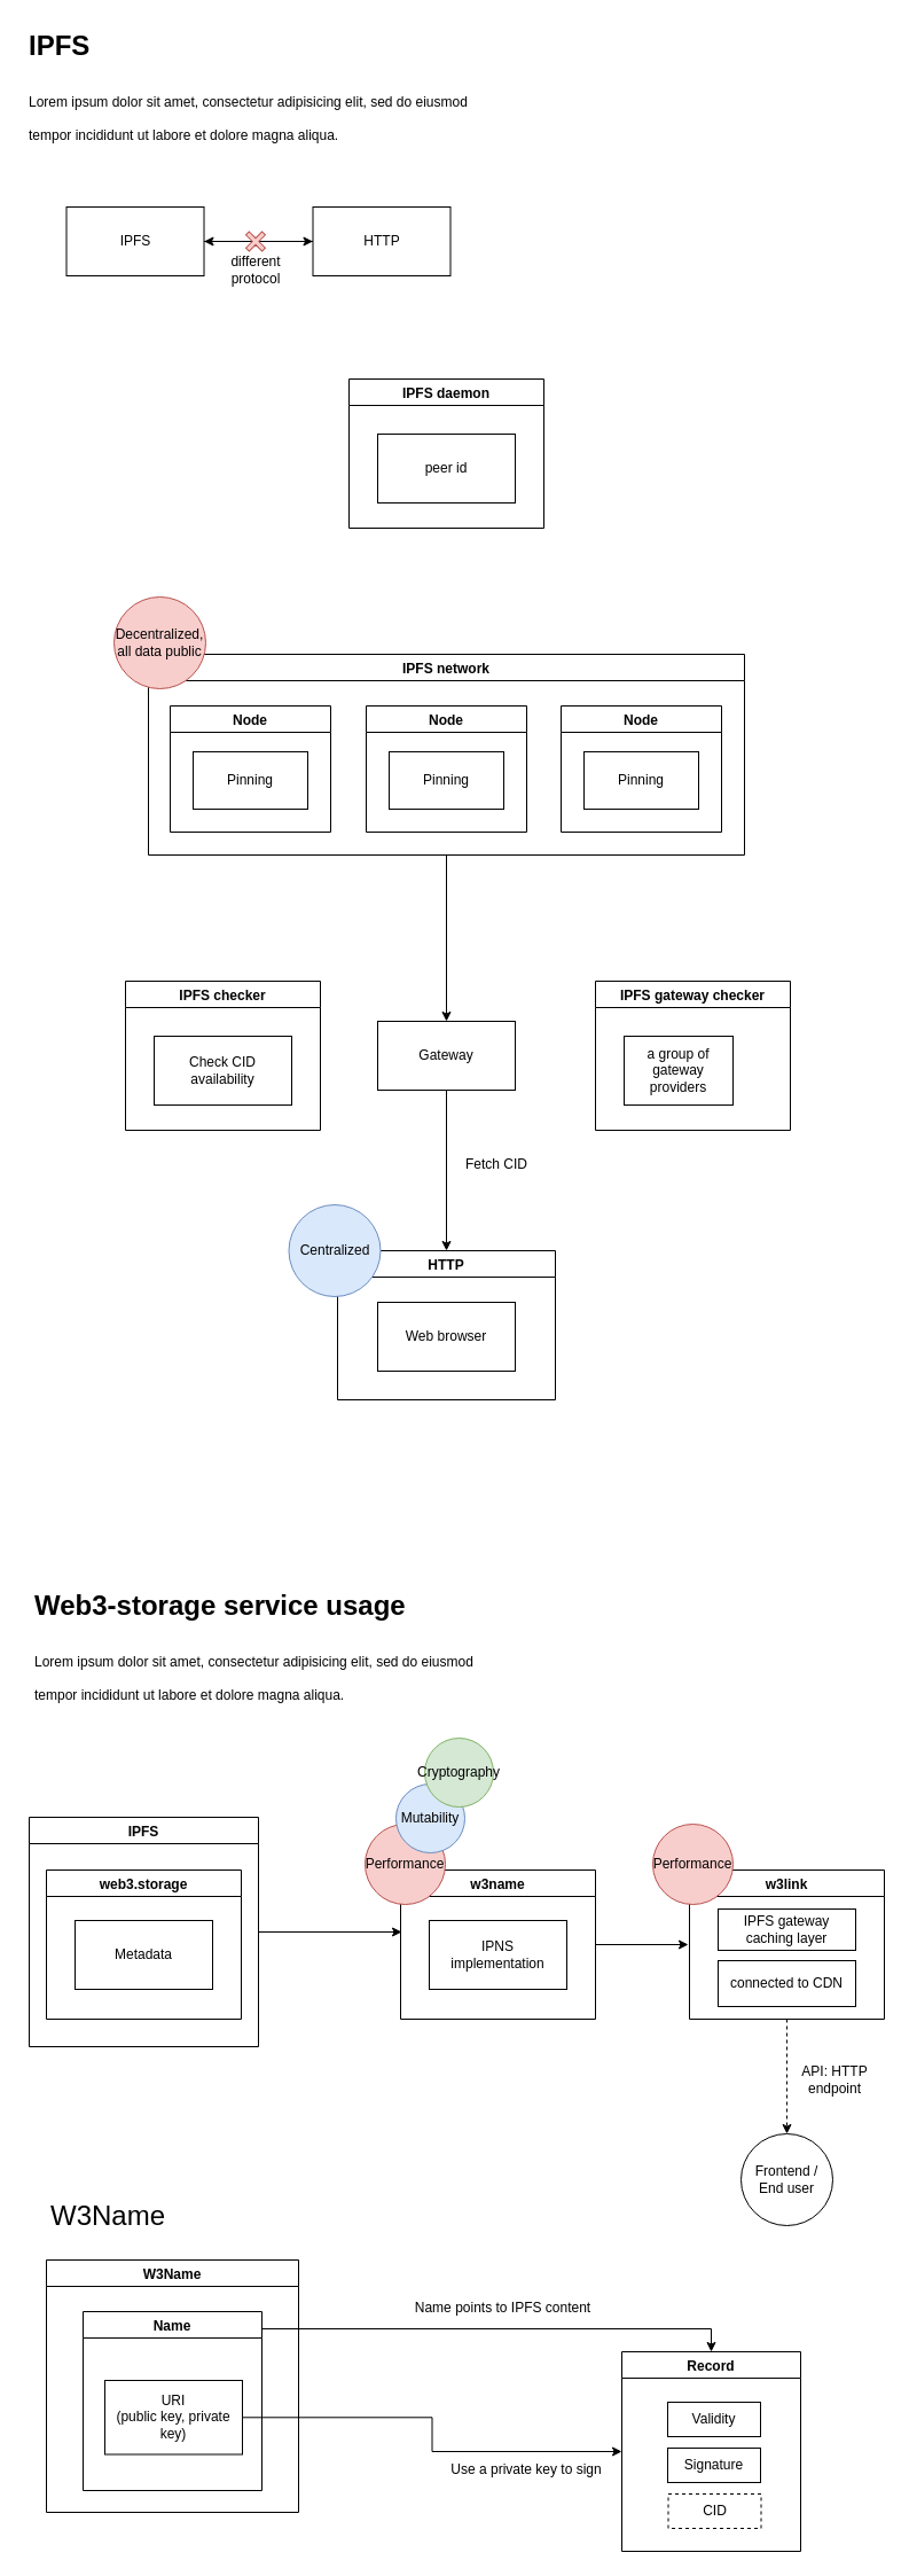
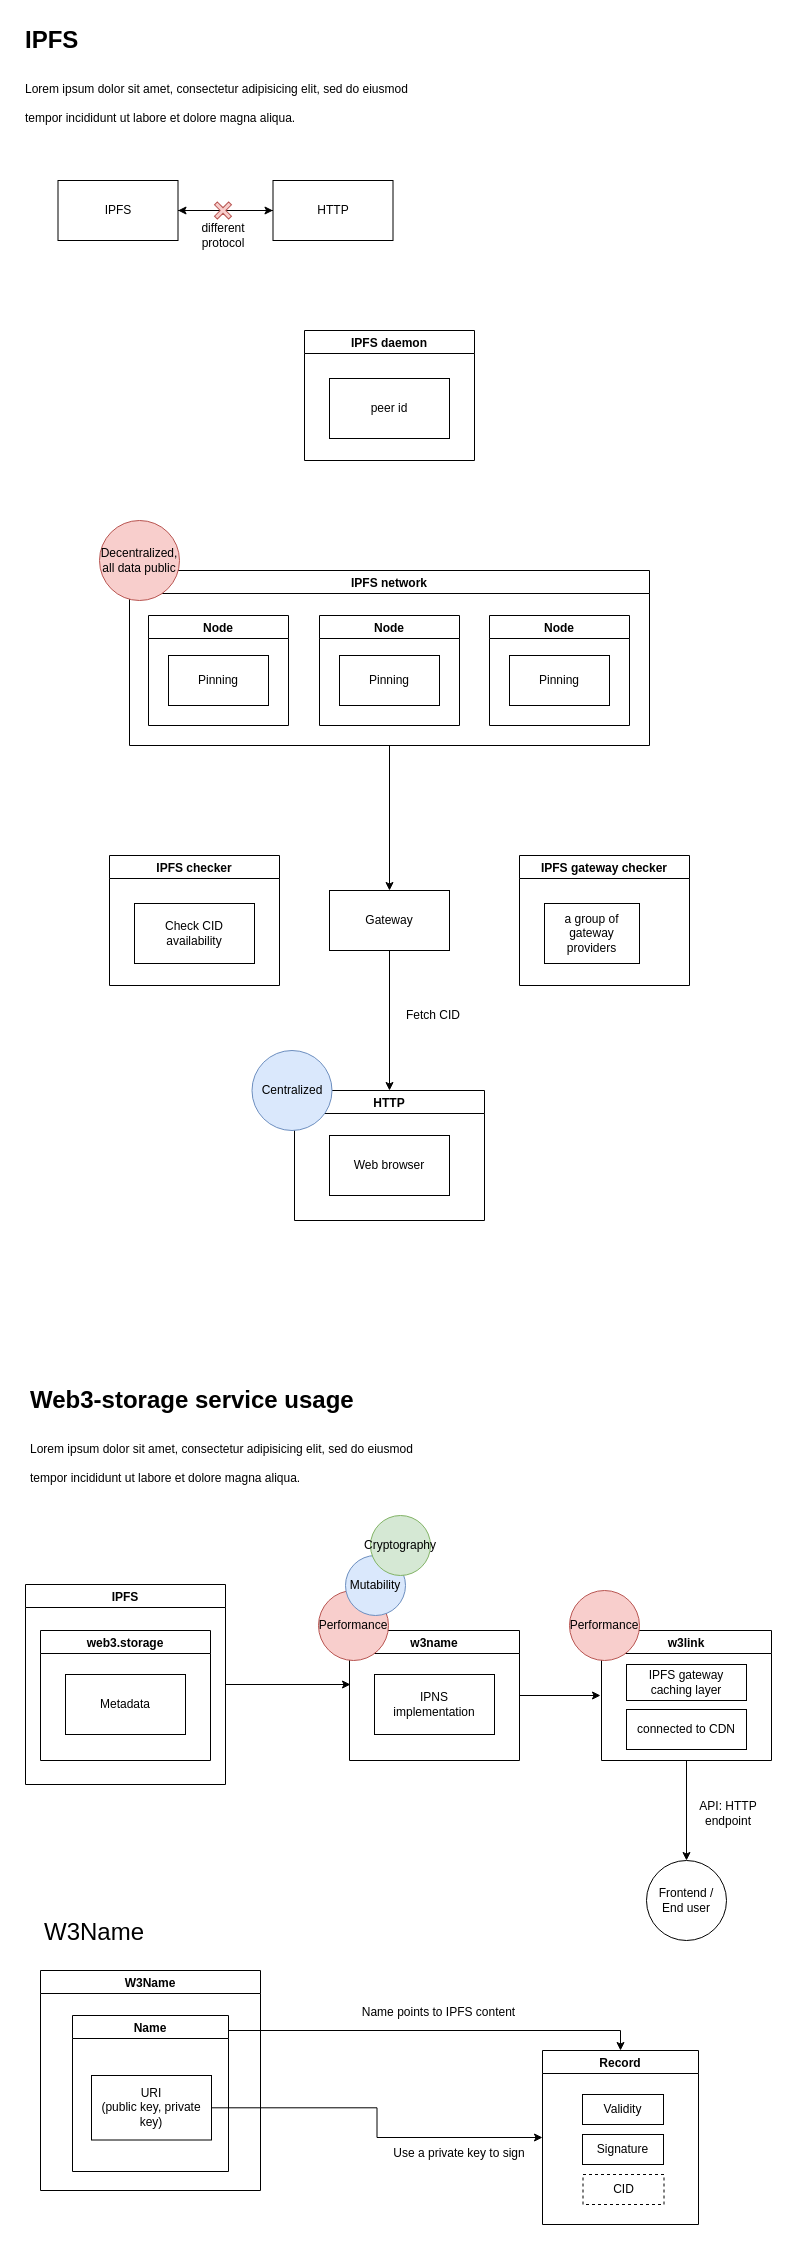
  <mxCell id="0" />
  <mxCell id="1" parent="0" />
  <mxCell id="2" value="Node" style="swimlane;" parent="1" vertex="1"><mxGeometry x="148" y="615" width="140" height="110" as="geometry" /></mxCell>
  <mxCell id="3" value="Pinning" style="rounded=0;whiteSpace=wrap;html=1;" parent="2" vertex="1"><mxGeometry x="20" y="40" width="100" height="50" as="geometry" /></mxCell>
  <mxCell id="4" value="&lt;h1&gt;&lt;span&gt;IPFS&lt;/span&gt;&lt;/h1&gt;&lt;h1&gt;&lt;span style=&quot;font-size: 12px ; font-weight: normal&quot;&gt;Lorem ipsum dolor sit amet, consectetur adipisicing elit, sed do eiusmod tempor incididunt ut labore et dolore magna aliqua.&lt;/span&gt;&lt;br&gt;&lt;/h1&gt;" style="text;html=1;strokeColor=none;fillColor=none;spacing=5;spacingTop=-20;whiteSpace=wrap;overflow=hidden;rounded=0;" parent="1" vertex="1"><mxGeometry x="20" y="20" width="410" height="125" as="geometry" /></mxCell>
  <mxCell id="5" value="Node" style="swimlane;" parent="1" vertex="1"><mxGeometry x="489" y="615" width="140" height="110" as="geometry" /></mxCell>
  <mxCell id="6" value="Pinning" style="rounded=0;whiteSpace=wrap;html=1;" parent="5" vertex="1"><mxGeometry x="20" y="40" width="100" height="50" as="geometry" /></mxCell>
  <mxCell id="7" style="edgeStyle=orthogonalEdgeStyle;rounded=0;orthogonalLoop=1;jettySize=auto;html=1;entryX=0.5;entryY=0;entryDx=0;entryDy=0;" parent="1" source="8" target="16" edge="1"><mxGeometry relative="1" as="geometry" /></mxCell>
  <mxCell id="8" value="IPFS network" style="swimlane;" parent="1" vertex="1"><mxGeometry x="129" y="570" width="520" height="175" as="geometry" /></mxCell>
  <mxCell id="9" value="Node" style="swimlane;" parent="8" vertex="1"><mxGeometry x="190" y="45" width="140" height="110" as="geometry" /></mxCell>
  <mxCell id="10" value="Pinning" style="rounded=0;whiteSpace=wrap;html=1;" parent="9" vertex="1"><mxGeometry x="20" y="40" width="100" height="50" as="geometry" /></mxCell>
  <mxCell id="11" value="Decentralized,&lt;br&gt;all data public" style="ellipse;whiteSpace=wrap;html=1;aspect=fixed;fillColor=#f8cecc;strokeColor=#b85450;" parent="8" vertex="1"><mxGeometry x="-30" y="-50" width="80" height="80" as="geometry" /></mxCell>
  <mxCell id="12" value="HTTP" style="swimlane;" parent="1" vertex="1"><mxGeometry x="294" y="1090" width="190" height="130" as="geometry" /></mxCell>
  <mxCell id="13" value="Web browser" style="rounded=0;whiteSpace=wrap;html=1;" parent="12" vertex="1"><mxGeometry x="35" y="45" width="120" height="60" as="geometry" /></mxCell>
  <mxCell id="14" value="Centralized" style="ellipse;whiteSpace=wrap;html=1;aspect=fixed;fillColor=#dae8fc;strokeColor=#6c8ebf;" parent="12" vertex="1"><mxGeometry x="-42.5" y="-40" width="80" height="80" as="geometry" /></mxCell>
  <mxCell id="15" style="edgeStyle=orthogonalEdgeStyle;rounded=0;orthogonalLoop=1;jettySize=auto;html=1;entryX=0.5;entryY=0;entryDx=0;entryDy=0;" parent="1" source="16" target="12" edge="1"><mxGeometry relative="1" as="geometry" /></mxCell>
  <mxCell id="16" value="Gateway" style="rounded=0;whiteSpace=wrap;html=1;" parent="1" vertex="1"><mxGeometry x="329" y="890" width="120" height="60" as="geometry" /></mxCell>
  <mxCell id="17" style="edgeStyle=orthogonalEdgeStyle;rounded=0;orthogonalLoop=1;jettySize=auto;html=1;entryX=0;entryY=0.5;entryDx=0;entryDy=0;" parent="1" source="18" target="20" edge="1"><mxGeometry relative="1" as="geometry" /></mxCell>
  <mxCell id="18" value="IPFS" style="rounded=0;whiteSpace=wrap;html=1;" parent="1" vertex="1"><mxGeometry x="57.5" y="180" width="120" height="60" as="geometry" /></mxCell>
  <mxCell id="19" style="edgeStyle=orthogonalEdgeStyle;rounded=0;orthogonalLoop=1;jettySize=auto;html=1;" parent="1" source="20" target="18" edge="1"><mxGeometry relative="1" as="geometry" /></mxCell>
  <mxCell id="20" value="HTTP" style="rounded=0;whiteSpace=wrap;html=1;" parent="1" vertex="1"><mxGeometry x="272.5" y="180" width="120" height="60" as="geometry" /></mxCell>
  <mxCell id="21" value="" style="shape=cross;whiteSpace=wrap;html=1;fillColor=#f8cecc;strokeColor=#b85450;rotation=45;" parent="1" vertex="1"><mxGeometry x="212.5" y="200" width="20" height="20" as="geometry" /></mxCell>
  <mxCell id="22" value="different protocol" style="text;html=1;strokeColor=none;fillColor=none;align=center;verticalAlign=middle;whiteSpace=wrap;rounded=0;" parent="1" vertex="1"><mxGeometry x="192.5" y="220" width="60" height="30" as="geometry" /></mxCell>
  <mxCell id="23" value="IPFS daemon" style="swimlane;" parent="1" vertex="1"><mxGeometry x="304" y="330" width="170" height="130" as="geometry" /></mxCell>
  <mxCell id="24" value="peer id" style="rounded=0;whiteSpace=wrap;html=1;" parent="23" vertex="1"><mxGeometry x="25" y="48" width="120" height="60" as="geometry" /></mxCell>
  <mxCell id="25" value="Fetch CID" style="text;html=1;strokeColor=none;fillColor=none;align=center;verticalAlign=middle;whiteSpace=wrap;rounded=0;" parent="1" vertex="1"><mxGeometry x="403" y="1000" width="60" height="30" as="geometry" /></mxCell>
  <mxCell id="26" value="IPFS gateway checker" style="swimlane;" parent="1" vertex="1"><mxGeometry x="519" y="855" width="170" height="130" as="geometry" /></mxCell>
  <mxCell id="27" value="a group of gateway&lt;br&gt;providers" style="rounded=0;whiteSpace=wrap;html=1;" parent="26" vertex="1"><mxGeometry x="25" y="48" width="95" height="60" as="geometry" /></mxCell>
  <mxCell id="28" value="IPFS checker" style="swimlane;" parent="1" vertex="1"><mxGeometry x="109" y="855" width="170" height="130" as="geometry" /></mxCell>
  <mxCell id="29" value="Check CID &lt;br&gt;availability" style="rounded=0;whiteSpace=wrap;html=1;" parent="28" vertex="1"><mxGeometry x="25" y="48" width="120" height="60" as="geometry" /></mxCell>
  <mxCell id="30" value="&lt;h1&gt;Web3-storage service usage&lt;/h1&gt;&lt;h1&gt;&lt;span style=&quot;font-size: 12px ; font-weight: normal&quot;&gt;Lorem ipsum dolor sit amet, consectetur adipisicing elit, sed do eiusmod tempor incididunt ut labore et dolore magna aliqua.&lt;/span&gt;&lt;br&gt;&lt;/h1&gt;" style="text;html=1;strokeColor=none;fillColor=none;spacing=5;spacingTop=-20;whiteSpace=wrap;overflow=hidden;rounded=0;" parent="1" vertex="1"><mxGeometry x="25" y="1380" width="410" height="125" as="geometry" /></mxCell>
  <mxCell id="31" value="web3.storage" style="swimlane;" parent="1" vertex="1"><mxGeometry x="40" y="1630" width="170" height="130" as="geometry" /></mxCell>
  <mxCell id="32" value="Metadata" style="rounded=0;whiteSpace=wrap;html=1;" parent="31" vertex="1"><mxGeometry x="25" y="44" width="120" height="60" as="geometry" /></mxCell>
  <mxCell id="33" style="edgeStyle=orthogonalEdgeStyle;rounded=0;orthogonalLoop=1;jettySize=auto;html=1;" parent="1" source="34" edge="1"><mxGeometry relative="1" as="geometry"><mxPoint x="600" y="1695" as="targetPoint" /></mxGeometry></mxCell>
  <mxCell id="34" value="w3name" style="swimlane;" parent="1" vertex="1"><mxGeometry x="349" y="1630" width="170" height="130" as="geometry" /></mxCell>
  <mxCell id="35" value="IPNS&lt;br&gt;implementation" style="rounded=0;whiteSpace=wrap;html=1;" parent="34" vertex="1"><mxGeometry x="25" y="44" width="120" height="60" as="geometry" /></mxCell>
  <mxCell id="36" value="Performance" style="ellipse;whiteSpace=wrap;html=1;aspect=fixed;fillColor=#f8cecc;strokeColor=#b85450;" parent="34" vertex="1"><mxGeometry x="-31" y="-40" width="70" height="70" as="geometry" /></mxCell>
- <mxCell id="37" style="edgeStyle=orthogonalEdgeStyle;rounded=0;orthogonalLoop=1;jettySize=auto;html=1;dashed=1;" parent="1" source="38" target="47" edge="1"><mxGeometry relative="1" as="geometry" /></mxCell>
+ <mxCell id="37" style="edgeStyle=orthogonalEdgeStyle;rounded=0;orthogonalLoop=1;jettySize=auto;html=1;" parent="1" source="38" target="47" edge="1"><mxGeometry relative="1" as="geometry" /></mxCell>
  <mxCell id="38" value="w3link" style="swimlane;" parent="1" vertex="1"><mxGeometry x="601" y="1630" width="170" height="130" as="geometry" /></mxCell>
  <mxCell id="39" value="IPFS gateway caching layer" style="rounded=0;whiteSpace=wrap;html=1;" parent="38" vertex="1"><mxGeometry x="25" y="34" width="120" height="36" as="geometry" /></mxCell>
  <mxCell id="40" value="connected to CDN" style="rounded=0;whiteSpace=wrap;html=1;" parent="38" vertex="1"><mxGeometry x="25" y="79" width="120" height="40" as="geometry" /></mxCell>
  <mxCell id="41" style="edgeStyle=orthogonalEdgeStyle;rounded=0;orthogonalLoop=1;jettySize=auto;html=1;" parent="1" source="42" edge="1"><mxGeometry relative="1" as="geometry"><mxPoint x="350" y="1684" as="targetPoint" /></mxGeometry></mxCell>
  <mxCell id="42" value="IPFS" style="swimlane;" parent="1" vertex="1"><mxGeometry x="25" y="1584" width="200" height="200" as="geometry" /></mxCell>
  <mxCell id="43" value="API: HTTP endpoint" style="text;html=1;strokeColor=none;fillColor=none;align=center;verticalAlign=middle;whiteSpace=wrap;rounded=0;" parent="1" vertex="1"><mxGeometry x="698" y="1798" width="60" height="30" as="geometry" /></mxCell>
  <mxCell id="44" value="Performance" style="ellipse;whiteSpace=wrap;html=1;aspect=fixed;fillColor=#f8cecc;strokeColor=#b85450;" parent="1" vertex="1"><mxGeometry x="569" y="1590" width="70" height="70" as="geometry" /></mxCell>
  <mxCell id="45" value="Mutability" style="ellipse;whiteSpace=wrap;html=1;aspect=fixed;fillColor=#dae8fc;strokeColor=#6c8ebf;" parent="1" vertex="1"><mxGeometry x="345" y="1555" width="60" height="60" as="geometry" /></mxCell>
  <mxCell id="46" value="Cryptography" style="ellipse;whiteSpace=wrap;html=1;aspect=fixed;fillColor=#d5e8d4;strokeColor=#82b366;" parent="1" vertex="1"><mxGeometry x="370" y="1515" width="60" height="60" as="geometry" /></mxCell>
  <mxCell id="47" value="Frontend / End user" style="ellipse;whiteSpace=wrap;html=1;aspect=fixed;" parent="1" vertex="1"><mxGeometry x="646" y="1860" width="80" height="80" as="geometry" /></mxCell>
  <mxCell id="48" value="W3Name" style="swimlane;" parent="1" vertex="1"><mxGeometry x="40" y="1970" width="220" height="220" as="geometry" /></mxCell>
  <mxCell id="49" value="Name" style="swimlane;" vertex="1" parent="48"><mxGeometry x="32" y="45" width="156" height="156" as="geometry" /></mxCell>
  <mxCell id="50" value="URI&lt;br&gt;(public key, private key)" style="rounded=0;whiteSpace=wrap;html=1;" vertex="1" parent="49"><mxGeometry x="19" y="60" width="120" height="64.5" as="geometry" /></mxCell>
  <mxCell id="51" value="Record" style="swimlane;" vertex="1" parent="1"><mxGeometry x="542" y="2050" width="156" height="174" as="geometry" /></mxCell>
  <mxCell id="52" value="Validity" style="rounded=0;whiteSpace=wrap;html=1;" vertex="1" parent="51"><mxGeometry x="40" y="44" width="81" height="30" as="geometry" /></mxCell>
  <mxCell id="53" value="Signature" style="rounded=0;whiteSpace=wrap;html=1;" vertex="1" parent="51"><mxGeometry x="40" y="84" width="81" height="30" as="geometry" /></mxCell>
  <mxCell id="54" value="CID" style="rounded=0;whiteSpace=wrap;html=1;dashed=1;" vertex="1" parent="51"><mxGeometry x="40.5" y="124" width="81" height="30" as="geometry" /></mxCell>
  <mxCell id="55" value="&lt;font style=&quot;font-size: 24px;&quot;&gt;W3Name&lt;/font&gt;" style="text;html=1;strokeColor=none;fillColor=none;align=center;verticalAlign=middle;whiteSpace=wrap;rounded=0;" vertex="1" parent="1"><mxGeometry x="34.5" y="1912" width="117.5" height="40" as="geometry" /></mxCell>
  <mxCell id="56" value="&lt;font style=&quot;font-size: 12px;&quot;&gt;Use a private key to sign&lt;/font&gt;" style="text;html=1;strokeColor=none;fillColor=none;align=center;verticalAlign=middle;whiteSpace=wrap;rounded=0;fontSize=24;" vertex="1" parent="1"><mxGeometry x="369" y="2134" width="180" height="30" as="geometry" /></mxCell>
  <mxCell id="57" style="edgeStyle=orthogonalEdgeStyle;rounded=0;orthogonalLoop=1;jettySize=auto;html=1;entryX=0.5;entryY=0;entryDx=0;entryDy=0;fontSize=12;" edge="1" parent="1" source="49" target="51"><mxGeometry relative="1" as="geometry"><Array as="points"><mxPoint x="620" y="2030" /></Array></mxGeometry></mxCell>
  <mxCell id="58" value="&lt;font style=&quot;font-size: 12px;&quot;&gt;Name points to IPFS content&lt;/font&gt;" style="text;html=1;strokeColor=none;fillColor=none;align=center;verticalAlign=middle;whiteSpace=wrap;rounded=0;fontSize=24;" vertex="1" parent="1"><mxGeometry x="357" y="1993" width="163" height="30" as="geometry" /></mxCell>
  <mxCell id="59" style="edgeStyle=orthogonalEdgeStyle;rounded=0;orthogonalLoop=1;jettySize=auto;html=1;entryX=0;entryY=0.5;entryDx=0;entryDy=0;fontSize=12;" edge="1" parent="1" source="50" target="51"><mxGeometry relative="1" as="geometry" /></mxCell>
